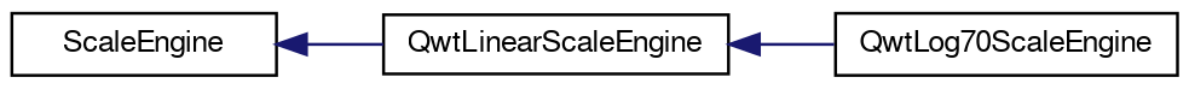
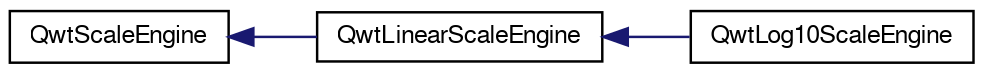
  digraph {
    rankdir=LR
    node [color=black fillcolor=white fontname=FreeSans fontsize=10 shape=record style=filled]
    edge [color=midnightblue dir=back fontname=FreeSans fontsize=10 labelfontname=FreeSans labelfontsize=10 style=solid]
-   n1 [height=0.2 label=ScaleEngine width=0.4]
+   n1 [height=0.2 label=QwtScaleEngine width=0.4]
    n2 [height=0.2 label=QwtLinearScaleEngine width=0.4]
-   n3 [height=0.2 label=QwtLog70ScaleEngine width=0.4]
+   n3 [height=0.2 label=QwtLog10ScaleEngine width=0.4]
    n1 -> n2
    n2 -> n3
  }
